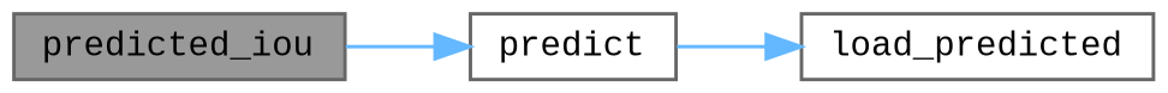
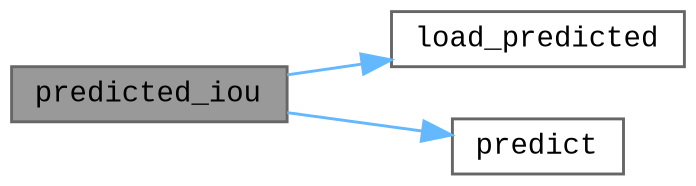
  digraph {
    fontname="Liberation Mono"
    rankdir=LR
    node [color=grey40 fillcolor=white fontname="Liberation Mono" fontsize=10 shape=box style=filled]
    edge [color=steelblue1 fontname="Liberation Mono" fontsize=10 labelfontname=Helvetica labelfontsize=10 style=solid]
    n1 [color=gray40 fillcolor=grey60 fontcolor=black height=0.2 label=predicted_iou width=0.4]
    n2 [height=0.2 label=load_predicted width=0.4]
    n3 [height=0.2 label=predict width=0.4]
-   n3 -> n2
+   n1 -> n2
    n1 -> n3
  }
